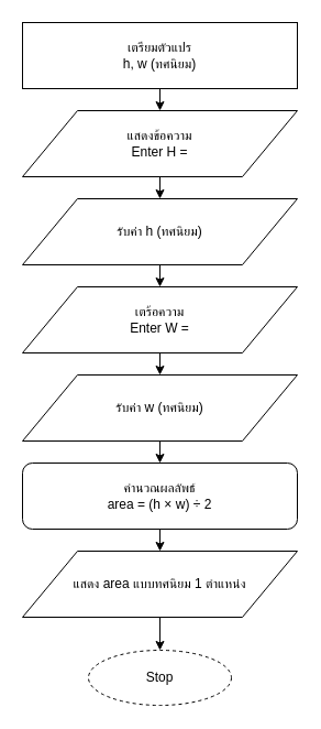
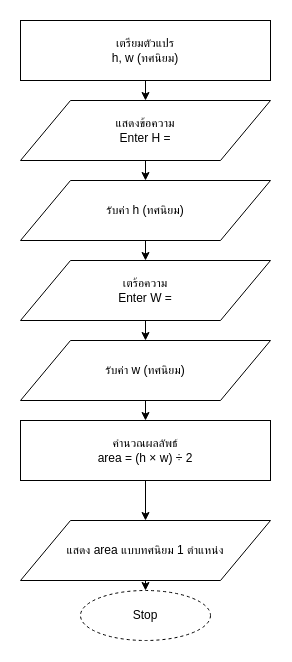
  <mxCell id="0" />
  <mxCell id="1" parent="0" />
  <mxCell id="2" value="เตรียมตัวแปร&#10;h, w (ทศนิยม)" style="whiteSpace=wrap;html=1;" vertex="1" parent="1"><mxGeometry x="20" y="20" width="250" height="60" as="geometry" /></mxCell>
  <mxCell id="3" value="แสดงข้อความ&#10;Enter H =" style="shape=parallelogram;perimeter=parallelogramPerimeter;whiteSpace=wrap;html=1;" vertex="1" parent="1"><mxGeometry x="20" y="100" width="250" height="60" as="geometry" /></mxCell>
  <mxCell id="4" value="รับค่า h (ทศนิยม)" style="shape=parallelogram;perimeter=parallelogramPerimeter;whiteSpace=wrap;html=1;" vertex="1" parent="1"><mxGeometry x="20" y="180" width="250" height="60" as="geometry" /></mxCell>
  <mxCell id="5" value="เตร้อความ&#10;Enter W =" style="shape=parallelogram;perimeter=parallelogramPerimeter;whiteSpace=wrap;html=1;" vertex="1" parent="1"><mxGeometry x="20" y="260" width="250" height="60" as="geometry" /></mxCell>
  <mxCell id="6" value="รับค่า w (ทศนิยม)" style="shape=parallelogram;perimeter=parallelogramPerimeter;whiteSpace=wrap;html=1;" vertex="1" parent="1"><mxGeometry x="20" y="340" width="250" height="60" as="geometry" /></mxCell>
- <mxCell id="7" value="คำนวณผลลัพธ์&#10;area = (h × w) ÷ 2" style="whiteSpace=wrap;html=1;rounded=1;" vertex="1" parent="1"><mxGeometry x="20" y="420" width="250" height="60" as="geometry" /></mxCell>
- <mxCell id="8" value="แสดง area แบบทศนิยม 1 ตำแหน่ง" style="shape=parallelogram;perimeter=parallelogramPerimeter;whiteSpace=wrap;html=1;" vertex="1" parent="1"><mxGeometry x="20" y="500" width="250" height="60" as="geometry" /></mxCell>
+ <mxCell id="7" value="คำนวณผลลัพธ์&#10;area = (h × w) ÷ 2" style="whiteSpace=wrap;html=1;" vertex="1" parent="1"><mxGeometry x="20" y="420" width="250" height="60" as="geometry" /></mxCell>
+ <mxCell id="8" value="แสดง area แบบทศนิยม 1 ตำแหน่ง" style="shape=parallelogram;perimeter=parallelogramPerimeter;whiteSpace=wrap;html=1;" vertex="1" parent="1"><mxGeometry x="20" y="520" width="250" height="60" as="geometry" /></mxCell>
  <mxCell id="9" value="Stop" style="ellipse;whiteSpace=wrap;html=1;dashed=1;" vertex="1" parent="1"><mxGeometry x="80" y="590" width="130" height="50" as="geometry" /></mxCell>
  <mxCell id="10" style="endArrow=classic;orthogonal=1;rounded=0;" edge="1" parent="1" source="2" target="3"><mxGeometry relative="1" as="geometry" /></mxCell>
  <mxCell id="11" style="endArrow=classic;orthogonal=1;rounded=0;" edge="1" parent="1" source="3" target="4"><mxGeometry relative="1" as="geometry" /></mxCell>
  <mxCell id="12" style="endArrow=classic;orthogonal=1;rounded=0;" edge="1" parent="1" source="4" target="5"><mxGeometry relative="1" as="geometry" /></mxCell>
  <mxCell id="13" style="endArrow=classic;orthogonal=1;rounded=0;" edge="1" parent="1" source="5" target="6"><mxGeometry relative="1" as="geometry" /></mxCell>
  <mxCell id="14" style="endArrow=classic;orthogonal=1;rounded=0;" edge="1" parent="1" source="6" target="7"><mxGeometry relative="1" as="geometry" /></mxCell>
  <mxCell id="15" style="endArrow=classic;orthogonal=1;rounded=0;" edge="1" parent="1" source="7" target="8"><mxGeometry relative="1" as="geometry" /></mxCell>
  <mxCell id="16" style="endArrow=classic;orthogonal=1;rounded=0;" edge="1" parent="1" source="8" target="9"><mxGeometry relative="1" as="geometry" /></mxCell>
